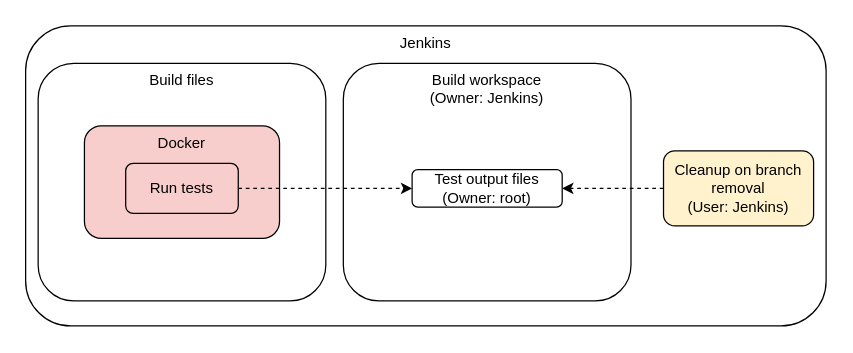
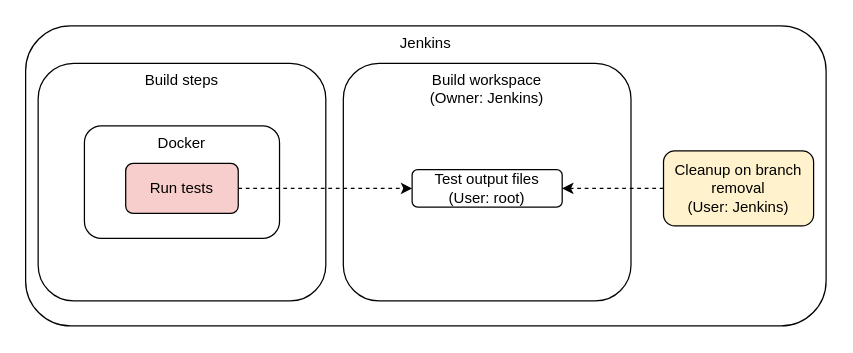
  <mxCell id="0" />
  <mxCell id="1" parent="0" />
  <mxCell id="2" value="Jenkins" style="rounded=1;whiteSpace=wrap;html=1;verticalAlign=top;" vertex="1" parent="1"><mxGeometry x="20" y="20" width="640" height="240" as="geometry" /></mxCell>
  <mxCell id="3" value="Build workspace&lt;br&gt;(Owner: Jenkins)" style="rounded=1;whiteSpace=wrap;html=1;verticalAlign=top;" vertex="1" parent="1"><mxGeometry x="274" y="50" width="230" height="190" as="geometry" /></mxCell>
- <mxCell id="4" value="Build files" style="rounded=1;whiteSpace=wrap;html=1;verticalAlign=top;" vertex="1" parent="1"><mxGeometry x="30" y="50" width="230" height="190" as="geometry" /></mxCell>
- <mxCell id="5" value="Docker" style="rounded=1;whiteSpace=wrap;html=1;verticalAlign=top;fillColor=#f8cecc;" vertex="1" parent="1"><mxGeometry x="67" y="100" width="156" height="90" as="geometry" /></mxCell>
+ <mxCell id="4" value="Build steps" style="rounded=1;whiteSpace=wrap;html=1;verticalAlign=top;" vertex="1" parent="1"><mxGeometry x="30" y="50" width="230" height="190" as="geometry" /></mxCell>
+ <mxCell id="5" value="Docker" style="rounded=1;whiteSpace=wrap;html=1;verticalAlign=top;" vertex="1" parent="1"><mxGeometry x="67" y="100" width="156" height="90" as="geometry" /></mxCell>
  <mxCell id="6" style="edgeStyle=orthogonalEdgeStyle;rounded=0;orthogonalLoop=1;jettySize=auto;html=1;dashed=1;" edge="1" parent="1" source="7" target="8"><mxGeometry relative="1" as="geometry" /></mxCell>
  <mxCell id="7" value="Run tests" style="rounded=1;whiteSpace=wrap;html=1;fillColor=#f8cecc;" vertex="1" parent="1"><mxGeometry x="100" y="130" width="90" height="40" as="geometry" /></mxCell>
- <mxCell id="8" value="Test output files&lt;br&gt;(Owner: root)" style="rounded=1;whiteSpace=wrap;html=1;" vertex="1" parent="1"><mxGeometry x="329" y="135" width="120" height="30" as="geometry" /></mxCell>
+ <mxCell id="8" value="Test output files&lt;br&gt;(User: root)" style="rounded=1;whiteSpace=wrap;html=1;" vertex="1" parent="1"><mxGeometry x="329" y="135" width="120" height="30" as="geometry" /></mxCell>
  <mxCell id="9" style="edgeStyle=orthogonalEdgeStyle;rounded=0;orthogonalLoop=1;jettySize=auto;html=1;dashed=1;" edge="1" parent="1" source="10" target="8"><mxGeometry relative="1" as="geometry" /></mxCell>
  <mxCell id="10" value="Cleanup on branch removal&lt;br&gt;(User: Jenkins)" style="rounded=1;whiteSpace=wrap;html=1;fillColor=#fff2cc;" vertex="1" parent="1"><mxGeometry x="530" y="120" width="120" height="60" as="geometry" /></mxCell>
